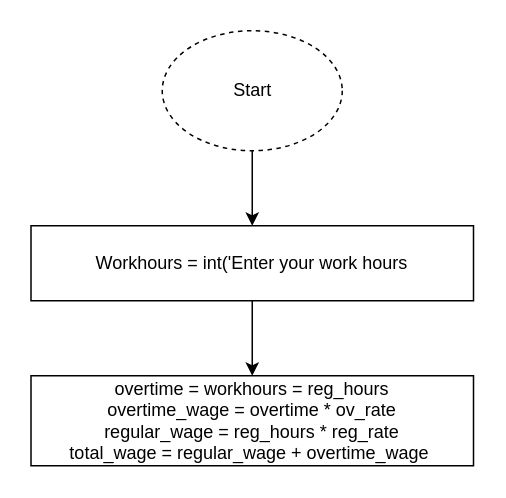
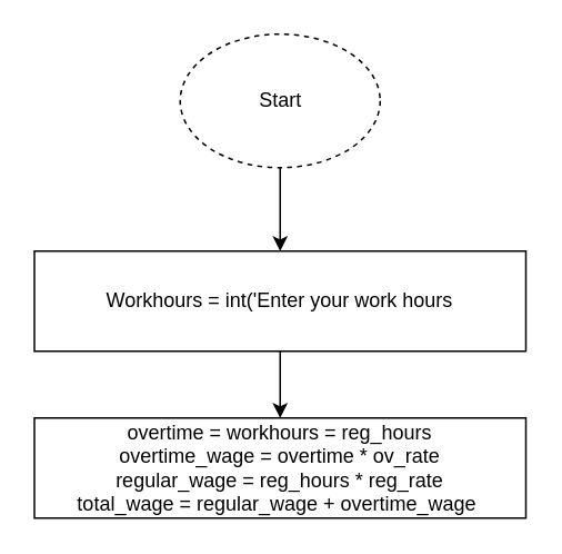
  <mxCell id="0" />
  <mxCell id="1" parent="0" />
  <mxCell id="2" style="edgeStyle=none;html=1;" edge="1" parent="1" source="3" target="6"><mxGeometry relative="1" as="geometry" /></mxCell>
- <mxCell id="3" value="Workhours = int('Enter your work hours" style="rounded=0;whiteSpace=wrap;html=1;" vertex="1" parent="1"><mxGeometry x="20" y="150" width="295" height="50" as="geometry" /></mxCell>
+ <mxCell id="3" value="Workhours = int('Enter your work hours" style="rounded=0;whiteSpace=wrap;html=1;" vertex="1" parent="1"><mxGeometry x="20" y="150" width="295" height="60" as="geometry" /></mxCell>
  <mxCell id="4" style="edgeStyle=none;html=1;" edge="1" parent="1" source="5" target="3"><mxGeometry relative="1" as="geometry" /></mxCell>
  <mxCell id="5" value="Start" style="ellipse;whiteSpace=wrap;html=1;align=center;dashed=1;" vertex="1" parent="1"><mxGeometry x="107.5" y="20" width="120" height="80" as="geometry" /></mxCell>
  <mxCell id="6" value="overtime = workhours = reg_hours&lt;br&gt;overtime_wage = overtime * ov_rate&lt;br&gt;regular_wage = reg_hours * reg_rate&lt;br&gt;total_wage = regular_wage + overtime_wage&amp;nbsp;" style="rounded=0;whiteSpace=wrap;html=1;" vertex="1" parent="1"><mxGeometry x="20" y="250" width="295" height="60" as="geometry" /></mxCell>
